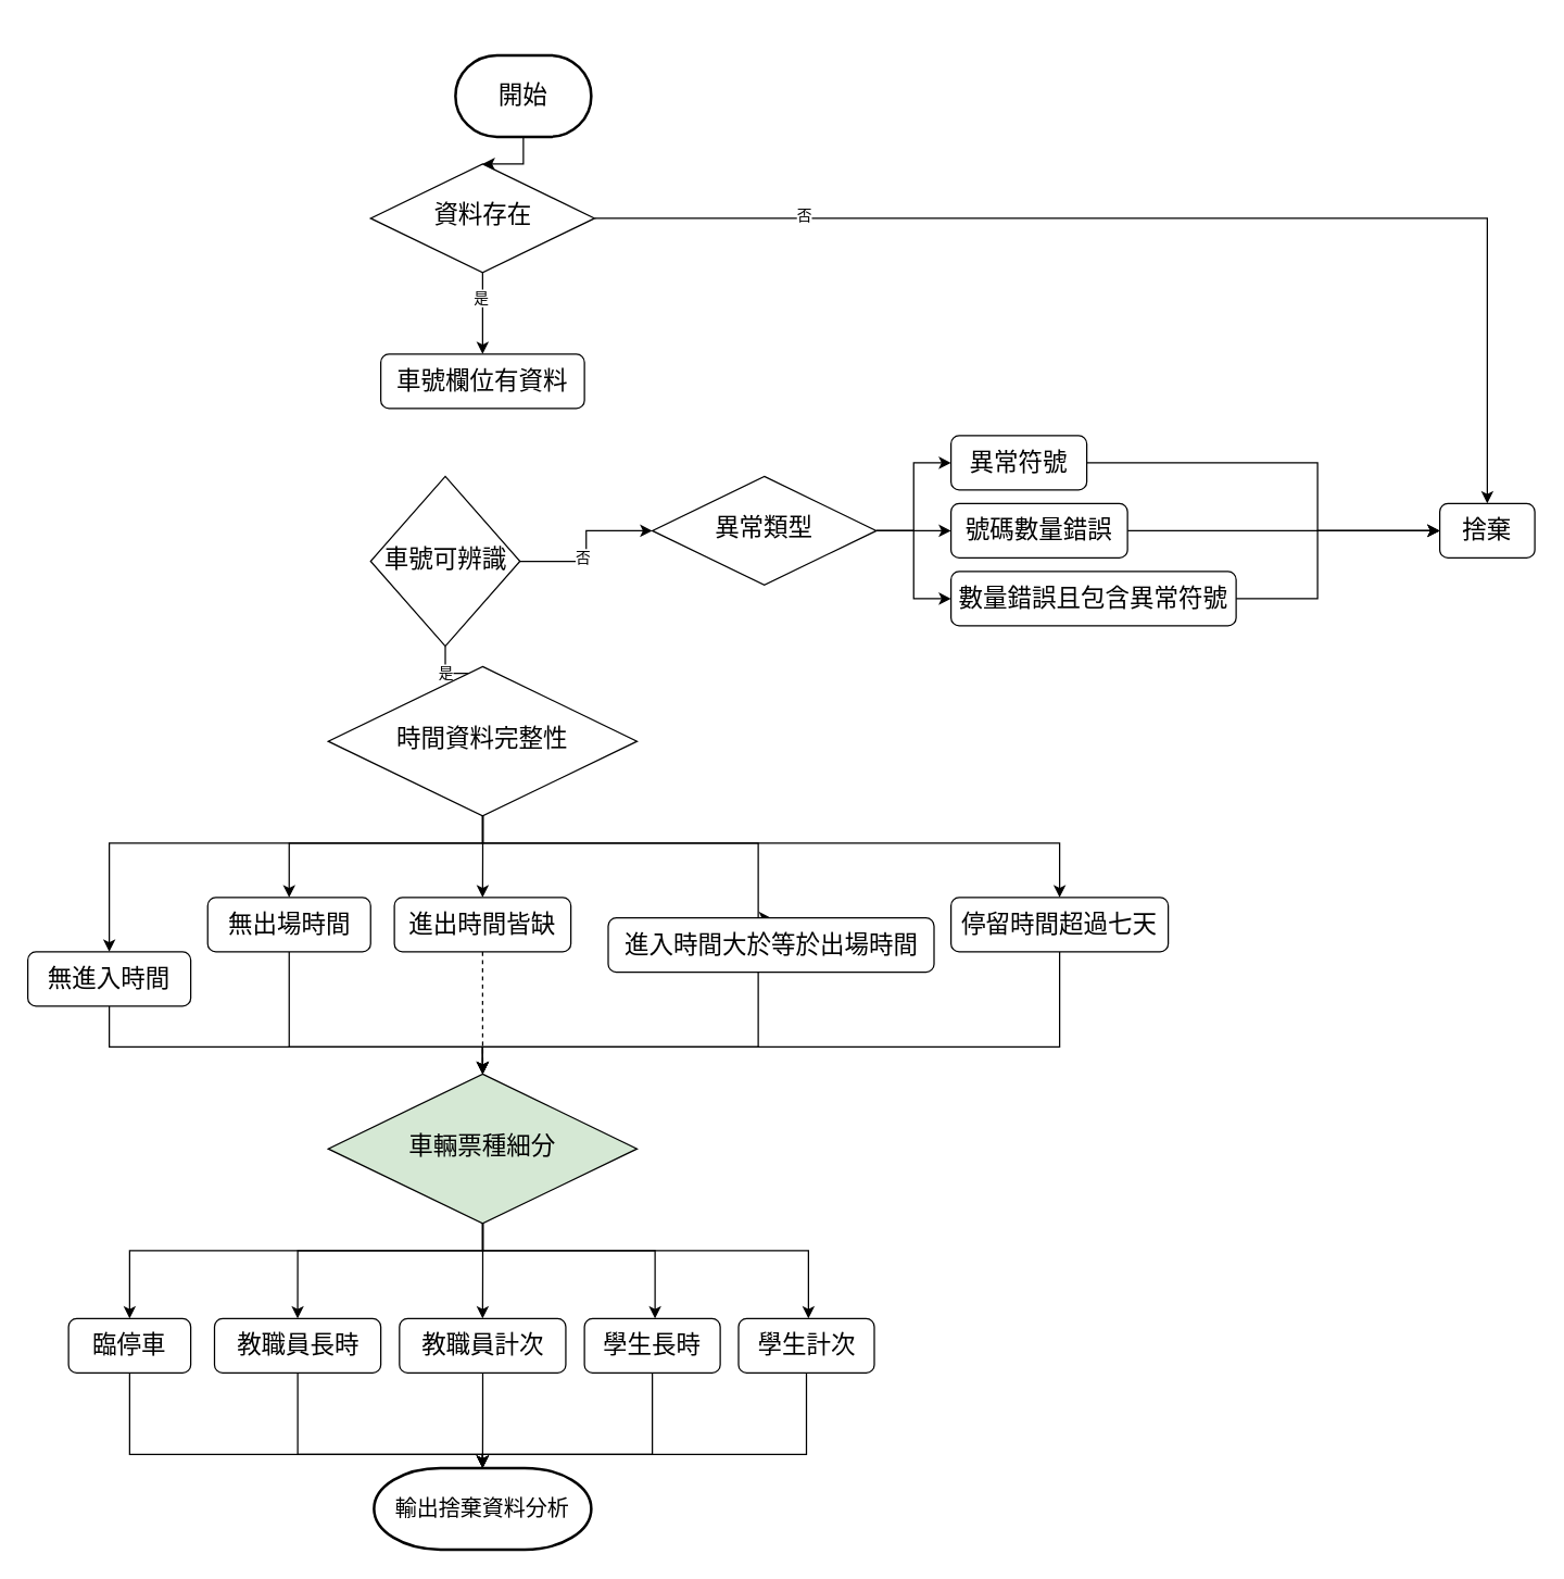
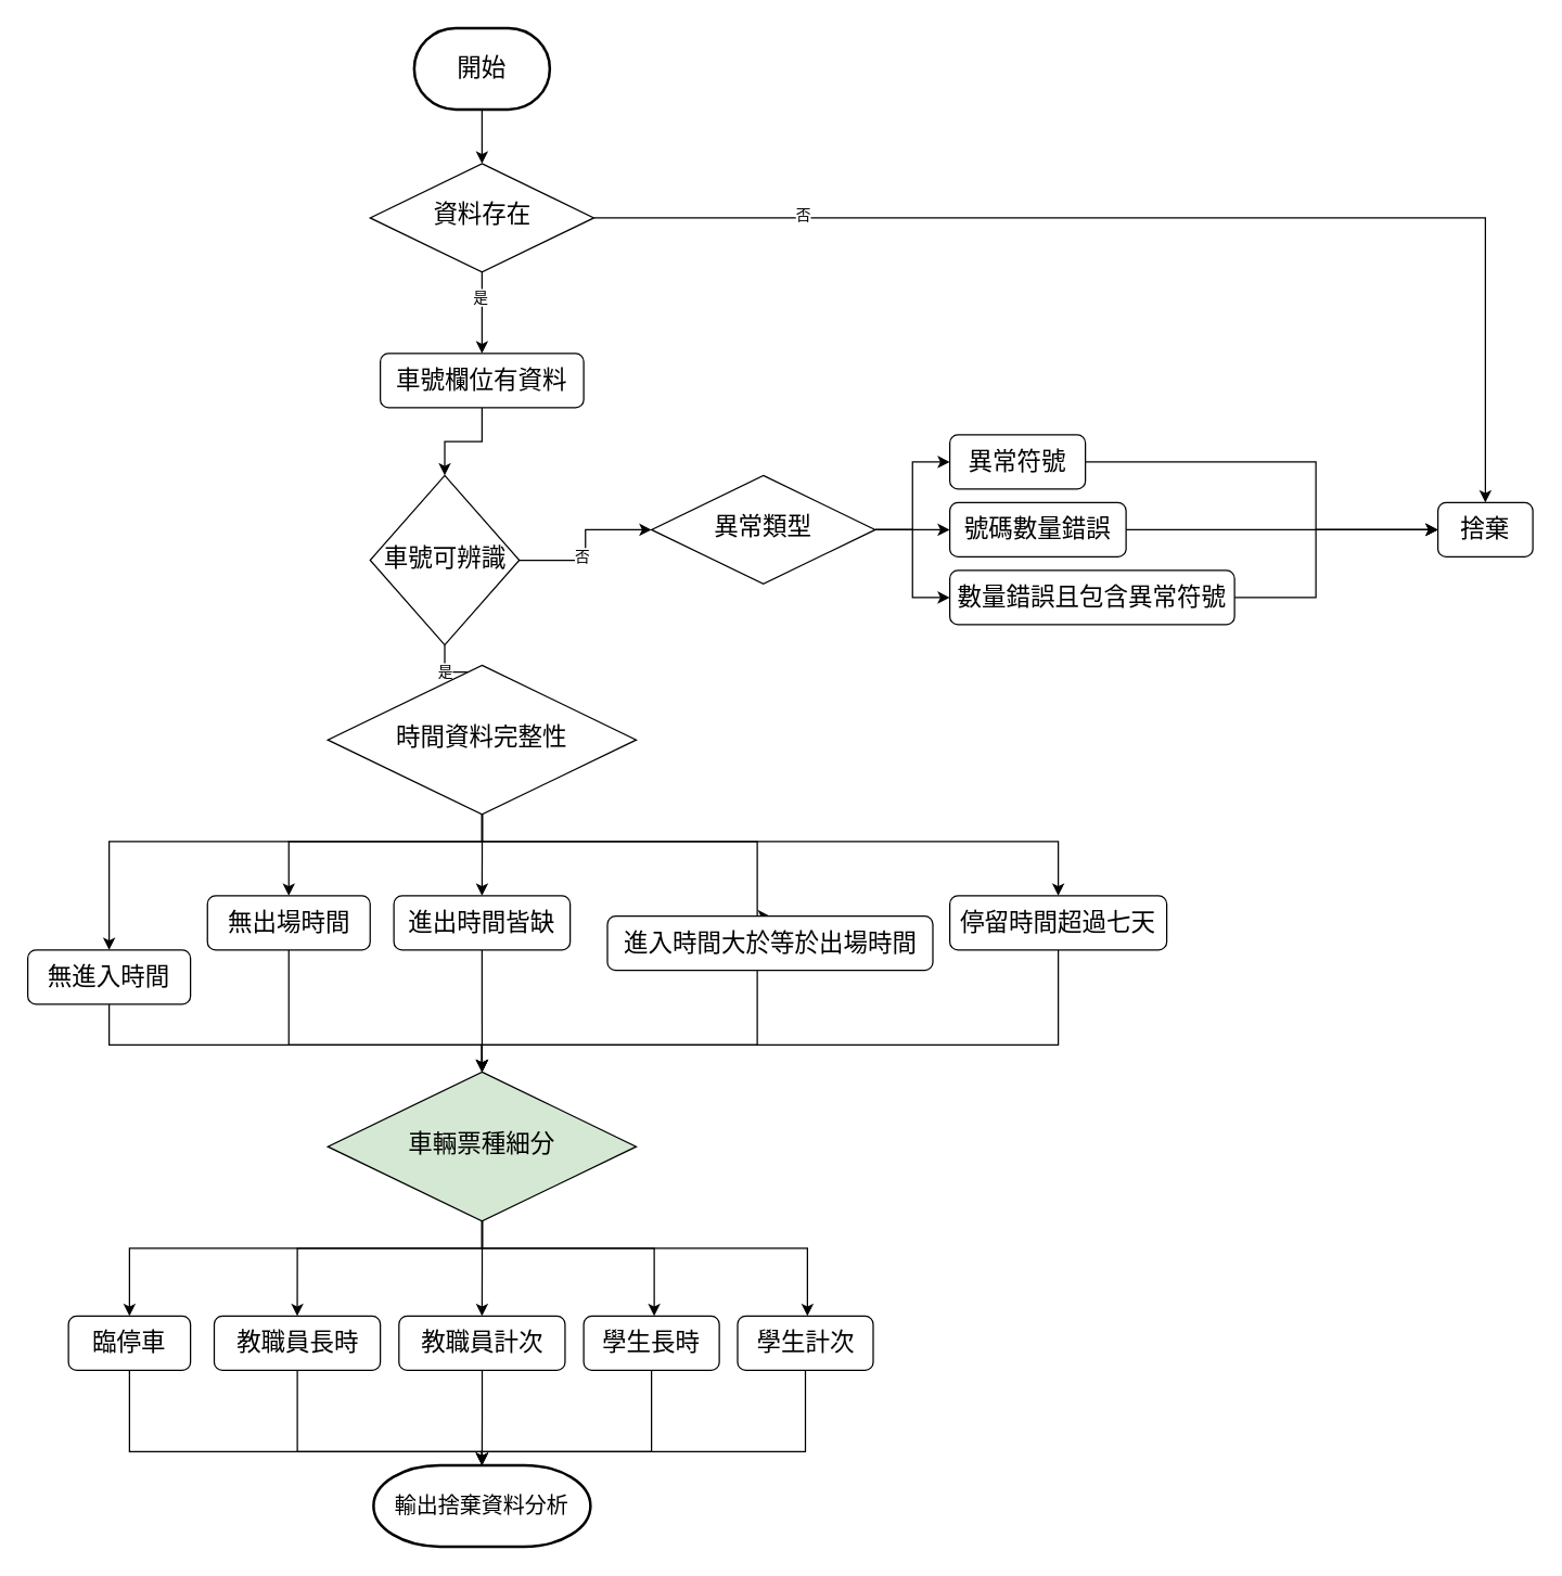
  <mxCell id="0" />
  <mxCell id="1" parent="0" />
  <mxCell id="2" style="edgeStyle=orthogonalEdgeStyle;rounded=0;orthogonalLoop=1;jettySize=auto;html=1;" edge="1" parent="1" source="6" target="7"><mxGeometry relative="1" as="geometry"><mxPoint x="480" y="160" as="targetPoint" /></mxGeometry></mxCell>
  <mxCell id="3" value="否" style="edgeLabel;html=1;align=center;verticalAlign=middle;resizable=0;points=[];" vertex="1" connectable="0" parent="2"><mxGeometry x="-0.647" y="3" relative="1" as="geometry"><mxPoint x="1" as="offset" /></mxGeometry></mxCell>
  <mxCell id="4" style="edgeStyle=orthogonalEdgeStyle;rounded=0;orthogonalLoop=1;jettySize=auto;html=1;entryX=0.5;entryY=0;entryDx=0;entryDy=0;" edge="1" parent="1" source="6" target="9"><mxGeometry relative="1" as="geometry" /></mxCell>
  <mxCell id="5" value="是" style="edgeLabel;html=1;align=center;verticalAlign=middle;resizable=0;points=[];" vertex="1" connectable="0" parent="4"><mxGeometry x="-0.4" y="-2" relative="1" as="geometry"><mxPoint as="offset" /></mxGeometry></mxCell>
  <mxCell id="6" value="&lt;font style=&quot;font-size: 18px;&quot;&gt;資料存在&lt;/font&gt;" style="rhombus;whiteSpace=wrap;html=1;shadow=0;fontFamily=Helvetica;fontSize=12;align=center;strokeWidth=1;spacing=6;spacingTop=-4;" vertex="1" parent="1"><mxGeometry x="272.5" y="120" width="165" height="80" as="geometry" /></mxCell>
  <mxCell id="7" value="&lt;font style=&quot;font-size: 18px;&quot;&gt;捨棄&lt;/font&gt;" style="rounded=1;whiteSpace=wrap;html=1;" vertex="1" parent="1"><mxGeometry x="1060" y="370" width="70" height="40" as="geometry" /></mxCell>
+ <mxCell id="8" style="edgeStyle=orthogonalEdgeStyle;rounded=0;orthogonalLoop=1;jettySize=auto;html=1;entryX=0.5;entryY=0;entryDx=0;entryDy=0;" edge="1" parent="1" source="9" target="14"><mxGeometry relative="1" as="geometry" /></mxCell>
  <mxCell id="9" value="&lt;font style=&quot;font-size: 18px;&quot;&gt;車號欄位有資料&lt;/font&gt;" style="rounded=1;whiteSpace=wrap;html=1;" vertex="1" parent="1"><mxGeometry x="280" y="260" width="150" height="40" as="geometry" /></mxCell>
  <mxCell id="10" style="edgeStyle=orthogonalEdgeStyle;rounded=0;orthogonalLoop=1;jettySize=auto;html=1;entryX=0;entryY=0.5;entryDx=0;entryDy=0;" edge="1" parent="1" source="14" target="18"><mxGeometry relative="1" as="geometry" /></mxCell>
  <mxCell id="11" value="否" style="edgeLabel;html=1;align=center;verticalAlign=middle;resizable=0;points=[];" vertex="1" connectable="0" parent="10"><mxGeometry x="-0.129" y="3" relative="1" as="geometry"><mxPoint as="offset" /></mxGeometry></mxCell>
  <mxCell id="12" style="edgeStyle=orthogonalEdgeStyle;rounded=0;orthogonalLoop=1;jettySize=auto;html=1;entryX=0.5;entryY=0;entryDx=0;entryDy=0;" edge="1" parent="1" source="14" target="30"><mxGeometry relative="1" as="geometry" /></mxCell>
  <mxCell id="13" value="是" style="edgeLabel;html=1;align=center;verticalAlign=middle;resizable=0;points=[];" vertex="1" connectable="0" parent="12"><mxGeometry x="-0.286" relative="1" as="geometry"><mxPoint as="offset" /></mxGeometry></mxCell>
  <mxCell id="14" value="&lt;font style=&quot;font-size: 18px;&quot;&gt;車號可辨識&lt;/font&gt;" style="rhombus;whiteSpace=wrap;html=1;shadow=0;fontFamily=Helvetica;fontSize=12;align=center;strokeWidth=1;spacing=6;spacingTop=-4;" vertex="1" parent="1"><mxGeometry x="272.5" y="350" width="110" height="125" as="geometry" /></mxCell>
  <mxCell id="15" style="edgeStyle=orthogonalEdgeStyle;rounded=0;orthogonalLoop=1;jettySize=auto;html=1;entryX=0;entryY=0.5;entryDx=0;entryDy=0;" edge="1" parent="1" source="18" target="22"><mxGeometry relative="1" as="geometry" /></mxCell>
  <mxCell id="16" style="edgeStyle=orthogonalEdgeStyle;rounded=0;orthogonalLoop=1;jettySize=auto;html=1;entryX=0;entryY=0.5;entryDx=0;entryDy=0;" edge="1" parent="1" source="18" target="20"><mxGeometry relative="1" as="geometry" /></mxCell>
  <mxCell id="17" style="edgeStyle=orthogonalEdgeStyle;rounded=0;orthogonalLoop=1;jettySize=auto;html=1;entryX=0;entryY=0.5;entryDx=0;entryDy=0;" edge="1" parent="1" source="18" target="24"><mxGeometry relative="1" as="geometry" /></mxCell>
  <mxCell id="18" value="&lt;font style=&quot;font-size: 18px;&quot;&gt;異常類型&lt;/font&gt;" style="rhombus;whiteSpace=wrap;html=1;shadow=0;fontFamily=Helvetica;fontSize=12;align=center;strokeWidth=1;spacing=6;spacingTop=-4;" vertex="1" parent="1"><mxGeometry x="480" y="350" width="165" height="80" as="geometry" /></mxCell>
  <mxCell id="19" style="edgeStyle=orthogonalEdgeStyle;rounded=0;orthogonalLoop=1;jettySize=auto;html=1;entryX=0;entryY=0.5;entryDx=0;entryDy=0;" edge="1" parent="1" source="20" target="7"><mxGeometry relative="1" as="geometry"><Array as="points"><mxPoint x="970" y="340" /><mxPoint x="970" y="390" /></Array></mxGeometry></mxCell>
  <mxCell id="20" value="&lt;font style=&quot;font-size: 18px;&quot;&gt;異常符號&lt;/font&gt;" style="rounded=1;whiteSpace=wrap;html=1;" vertex="1" parent="1"><mxGeometry x="700" y="320" width="100" height="40" as="geometry" /></mxCell>
  <mxCell id="21" style="edgeStyle=orthogonalEdgeStyle;rounded=0;orthogonalLoop=1;jettySize=auto;html=1;entryX=0;entryY=0.5;entryDx=0;entryDy=0;" edge="1" parent="1" source="22" target="7"><mxGeometry relative="1" as="geometry" /></mxCell>
  <mxCell id="22" value="&lt;font style=&quot;font-size: 18px;&quot;&gt;號碼數量錯誤&lt;/font&gt;" style="rounded=1;whiteSpace=wrap;html=1;" vertex="1" parent="1"><mxGeometry x="700" y="370" width="130" height="40" as="geometry" /></mxCell>
  <mxCell id="23" style="edgeStyle=orthogonalEdgeStyle;rounded=0;orthogonalLoop=1;jettySize=auto;html=1;entryX=0;entryY=0.5;entryDx=0;entryDy=0;" edge="1" parent="1" source="24" target="7"><mxGeometry relative="1" as="geometry"><Array as="points"><mxPoint x="970" y="440" /><mxPoint x="970" y="390" /></Array></mxGeometry></mxCell>
  <mxCell id="24" value="&lt;font style=&quot;font-size: 18px;&quot;&gt;數量錯誤且包含異常符號&lt;/font&gt;" style="rounded=1;whiteSpace=wrap;html=1;" vertex="1" parent="1"><mxGeometry x="700" y="420" width="210" height="40" as="geometry" /></mxCell>
  <mxCell id="25" style="edgeStyle=orthogonalEdgeStyle;rounded=0;orthogonalLoop=1;jettySize=auto;html=1;entryX=0.5;entryY=0;entryDx=0;entryDy=0;" edge="1" parent="1" source="30" target="38"><mxGeometry relative="1" as="geometry"><Array as="points"><mxPoint x="355" y="620" /><mxPoint x="558" y="620" /></Array></mxGeometry></mxCell>
  <mxCell id="26" style="edgeStyle=orthogonalEdgeStyle;rounded=0;orthogonalLoop=1;jettySize=auto;html=1;entryX=0.5;entryY=0;entryDx=0;entryDy=0;" edge="1" parent="1" source="30" target="36"><mxGeometry relative="1" as="geometry" /></mxCell>
  <mxCell id="27" style="edgeStyle=orthogonalEdgeStyle;rounded=0;orthogonalLoop=1;jettySize=auto;html=1;entryX=0.5;entryY=0;entryDx=0;entryDy=0;" edge="1" parent="1" source="30" target="34"><mxGeometry relative="1" as="geometry"><Array as="points"><mxPoint x="355" y="620" /><mxPoint x="213" y="620" /></Array></mxGeometry></mxCell>
  <mxCell id="28" style="edgeStyle=orthogonalEdgeStyle;rounded=0;orthogonalLoop=1;jettySize=auto;html=1;entryX=0.5;entryY=0;entryDx=0;entryDy=0;" edge="1" parent="1" source="30" target="32"><mxGeometry relative="1" as="geometry"><Array as="points"><mxPoint x="355" y="620" /><mxPoint x="80" y="620" /></Array></mxGeometry></mxCell>
  <mxCell id="29" style="edgeStyle=orthogonalEdgeStyle;rounded=0;orthogonalLoop=1;jettySize=auto;html=1;" edge="1" parent="1" source="30" target="40"><mxGeometry relative="1" as="geometry"><Array as="points"><mxPoint x="355" y="620" /><mxPoint x="780" y="620" /></Array></mxGeometry></mxCell>
  <mxCell id="30" value="&lt;font style=&quot;font-size: 18px;&quot;&gt;時間資料完整性&lt;/font&gt;" style="rhombus;whiteSpace=wrap;html=1;shadow=0;fontFamily=Helvetica;fontSize=12;align=center;strokeWidth=1;spacing=6;spacingTop=-4;" vertex="1" parent="1"><mxGeometry x="241.25" y="490" width="227.5" height="110" as="geometry" /></mxCell>
  <mxCell id="31" style="edgeStyle=orthogonalEdgeStyle;rounded=0;orthogonalLoop=1;jettySize=auto;html=1;entryX=0.5;entryY=0;entryDx=0;entryDy=0;" edge="1" parent="1" source="32" target="46"><mxGeometry relative="1" as="geometry"><Array as="points"><mxPoint x="80" y="770" /><mxPoint x="355" y="770" /></Array></mxGeometry></mxCell>
  <mxCell id="32" value="&lt;span style=&quot;font-size: 18px;&quot;&gt;無進入時間&lt;/span&gt;" style="rounded=1;whiteSpace=wrap;html=1;" vertex="1" parent="1"><mxGeometry x="20" y="700" width="120" height="40" as="geometry" /></mxCell>
  <mxCell id="33" style="edgeStyle=orthogonalEdgeStyle;rounded=0;orthogonalLoop=1;jettySize=auto;html=1;" edge="1" parent="1" source="34" target="46"><mxGeometry relative="1" as="geometry"><Array as="points"><mxPoint x="213" y="770" /><mxPoint x="355" y="770" /></Array></mxGeometry></mxCell>
  <mxCell id="34" value="&lt;span style=&quot;font-size: 18px;&quot;&gt;無出場時間&lt;/span&gt;" style="rounded=1;whiteSpace=wrap;html=1;" vertex="1" parent="1"><mxGeometry x="152.5" y="660" width="120" height="40" as="geometry" /></mxCell>
- <mxCell id="35" style="edgeStyle=orthogonalEdgeStyle;rounded=0;orthogonalLoop=1;jettySize=auto;html=1;dashed=1;" edge="1" parent="1" source="36" target="46"><mxGeometry relative="1" as="geometry" /></mxCell>
+ <mxCell id="35" style="edgeStyle=orthogonalEdgeStyle;rounded=0;orthogonalLoop=1;jettySize=auto;html=1;" edge="1" parent="1" source="36" target="46"><mxGeometry relative="1" as="geometry" /></mxCell>
  <mxCell id="36" value="&lt;span style=&quot;font-size: 18px;&quot;&gt;進出時間皆缺&lt;/span&gt;" style="rounded=1;whiteSpace=wrap;html=1;" vertex="1" parent="1"><mxGeometry x="290" y="660" width="130" height="40" as="geometry" /></mxCell>
  <mxCell id="37" style="edgeStyle=orthogonalEdgeStyle;rounded=0;orthogonalLoop=1;jettySize=auto;html=1;entryX=0.5;entryY=0;entryDx=0;entryDy=0;" edge="1" parent="1" source="38" target="46"><mxGeometry relative="1" as="geometry"><Array as="points"><mxPoint x="558" y="770" /><mxPoint x="355" y="770" /></Array></mxGeometry></mxCell>
  <mxCell id="38" value="&lt;span style=&quot;font-size: 18px;&quot;&gt;進入時間大於等於出場時間&lt;/span&gt;" style="rounded=1;whiteSpace=wrap;html=1;" vertex="1" parent="1"><mxGeometry x="447.5" y="675" width="240" height="40" as="geometry" /></mxCell>
  <mxCell id="39" style="edgeStyle=orthogonalEdgeStyle;rounded=0;orthogonalLoop=1;jettySize=auto;html=1;entryX=0.5;entryY=0;entryDx=0;entryDy=0;" edge="1" parent="1" source="40" target="46"><mxGeometry relative="1" as="geometry"><Array as="points"><mxPoint x="780" y="770" /><mxPoint x="355" y="770" /></Array></mxGeometry></mxCell>
  <mxCell id="40" value="&lt;span style=&quot;font-size: 18px;&quot;&gt;停留時間超過七天&lt;/span&gt;" style="rounded=1;whiteSpace=wrap;html=1;" vertex="1" parent="1"><mxGeometry x="700" y="660" width="160" height="40" as="geometry" /></mxCell>
  <mxCell id="41" style="edgeStyle=orthogonalEdgeStyle;rounded=0;orthogonalLoop=1;jettySize=auto;html=1;entryX=0.5;entryY=0;entryDx=0;entryDy=0;" edge="1" parent="1" source="46" target="47"><mxGeometry relative="1" as="geometry"><Array as="points"><mxPoint x="355" y="920" /><mxPoint x="95" y="920" /></Array></mxGeometry></mxCell>
  <mxCell id="42" style="edgeStyle=orthogonalEdgeStyle;rounded=0;orthogonalLoop=1;jettySize=auto;html=1;entryX=0.5;entryY=0;entryDx=0;entryDy=0;" edge="1" parent="1" source="46" target="49"><mxGeometry relative="1" as="geometry" /></mxCell>
  <mxCell id="43" style="edgeStyle=orthogonalEdgeStyle;rounded=0;orthogonalLoop=1;jettySize=auto;html=1;" edge="1" parent="1" source="46" target="50"><mxGeometry relative="1" as="geometry"><Array as="points"><mxPoint x="355" y="920" /><mxPoint x="482" y="920" /></Array></mxGeometry></mxCell>
  <mxCell id="44" style="edgeStyle=orthogonalEdgeStyle;rounded=0;orthogonalLoop=1;jettySize=auto;html=1;" edge="1" parent="1" source="46" target="51"><mxGeometry relative="1" as="geometry"><Array as="points"><mxPoint x="355" y="920" /><mxPoint x="595" y="920" /></Array></mxGeometry></mxCell>
  <mxCell id="45" style="edgeStyle=orthogonalEdgeStyle;rounded=0;orthogonalLoop=1;jettySize=auto;html=1;entryX=0.5;entryY=0;entryDx=0;entryDy=0;" edge="1" parent="1" source="46" target="48"><mxGeometry relative="1" as="geometry"><Array as="points"><mxPoint x="355" y="920" /><mxPoint x="219" y="920" /></Array></mxGeometry></mxCell>
  <mxCell id="46" value="&lt;font style=&quot;font-size: 18px;&quot;&gt;車輛票種細分&lt;/font&gt;" style="rhombus;whiteSpace=wrap;html=1;shadow=0;fontFamily=Helvetica;fontSize=12;align=center;strokeWidth=1;spacing=6;spacingTop=-4;fillColor=#d5e8d4;" vertex="1" parent="1"><mxGeometry x="241.25" y="790" width="227.5" height="110" as="geometry" /></mxCell>
  <mxCell id="47" value="&lt;span style=&quot;font-size: 18px;&quot;&gt;臨停車&lt;/span&gt;" style="rounded=1;whiteSpace=wrap;html=1;" vertex="1" parent="1"><mxGeometry x="50" y="970" width="90" height="40" as="geometry" /></mxCell>
  <mxCell id="48" value="&lt;span style=&quot;font-size: 18px;&quot;&gt;教職員長時&lt;/span&gt;" style="rounded=1;whiteSpace=wrap;html=1;" vertex="1" parent="1"><mxGeometry x="157.5" y="970" width="122.5" height="40" as="geometry" /></mxCell>
  <mxCell id="49" value="&lt;span style=&quot;font-size: 18px;&quot;&gt;教職員計次&lt;/span&gt;" style="rounded=1;whiteSpace=wrap;html=1;" vertex="1" parent="1"><mxGeometry x="293.75" y="970" width="122.5" height="40" as="geometry" /></mxCell>
  <mxCell id="50" value="&lt;span style=&quot;font-size: 18px;&quot;&gt;學生長時&lt;/span&gt;" style="rounded=1;whiteSpace=wrap;html=1;" vertex="1" parent="1"><mxGeometry x="430" y="970" width="100" height="40" as="geometry" /></mxCell>
  <mxCell id="51" value="&lt;span style=&quot;font-size: 18px;&quot;&gt;學生計次&lt;/span&gt;" style="rounded=1;whiteSpace=wrap;html=1;" vertex="1" parent="1"><mxGeometry x="543.5" y="970" width="100" height="40" as="geometry" /></mxCell>
  <mxCell id="52" value="&lt;font size=&quot;3&quot;&gt;輸出捨棄資料分析&lt;/font&gt;" style="strokeWidth=2;html=1;shape=mxgraph.flowchart.terminator;whiteSpace=wrap;" vertex="1" parent="1"><mxGeometry x="275" y="1080" width="160" height="60" as="geometry" /></mxCell>
  <mxCell id="53" style="edgeStyle=orthogonalEdgeStyle;rounded=0;orthogonalLoop=1;jettySize=auto;html=1;entryX=0.5;entryY=0;entryDx=0;entryDy=0;entryPerimeter=0;" edge="1" parent="1" source="49" target="52"><mxGeometry relative="1" as="geometry" /></mxCell>
  <mxCell id="54" style="edgeStyle=orthogonalEdgeStyle;rounded=0;orthogonalLoop=1;jettySize=auto;html=1;entryX=0.5;entryY=0;entryDx=0;entryDy=0;entryPerimeter=0;" edge="1" parent="1" source="50" target="52"><mxGeometry relative="1" as="geometry"><Array as="points"><mxPoint x="480" y="1070" /><mxPoint x="355" y="1070" /></Array></mxGeometry></mxCell>
  <mxCell id="55" style="edgeStyle=orthogonalEdgeStyle;rounded=0;orthogonalLoop=1;jettySize=auto;html=1;entryX=0.5;entryY=0;entryDx=0;entryDy=0;entryPerimeter=0;" edge="1" parent="1" source="51" target="52"><mxGeometry relative="1" as="geometry"><Array as="points"><mxPoint x="594" y="1070" /><mxPoint x="355" y="1070" /></Array></mxGeometry></mxCell>
  <mxCell id="56" style="edgeStyle=orthogonalEdgeStyle;rounded=0;orthogonalLoop=1;jettySize=auto;html=1;entryX=0.5;entryY=0;entryDx=0;entryDy=0;entryPerimeter=0;" edge="1" parent="1" source="48" target="52"><mxGeometry relative="1" as="geometry"><Array as="points"><mxPoint x="219" y="1070" /><mxPoint x="355" y="1070" /></Array></mxGeometry></mxCell>
  <mxCell id="57" style="edgeStyle=orthogonalEdgeStyle;rounded=0;orthogonalLoop=1;jettySize=auto;html=1;entryX=0.5;entryY=0;entryDx=0;entryDy=0;entryPerimeter=0;" edge="1" parent="1" source="47" target="52"><mxGeometry relative="1" as="geometry"><Array as="points"><mxPoint x="95" y="1070" /><mxPoint x="355" y="1070" /></Array></mxGeometry></mxCell>
  <mxCell id="58" style="edgeStyle=orthogonalEdgeStyle;rounded=0;orthogonalLoop=1;jettySize=auto;html=1;" edge="1" parent="1" source="59" target="6"><mxGeometry relative="1" as="geometry" /></mxCell>
- <mxCell id="59" value="&lt;font style=&quot;font-size: 18px;&quot;&gt;開始&lt;/font&gt;" style="strokeWidth=2;html=1;shape=mxgraph.flowchart.terminator;whiteSpace=wrap;" vertex="1" parent="1"><mxGeometry x="335" y="40" width="100" height="60" as="geometry" /></mxCell>
+ <mxCell id="59" value="&lt;font style=&quot;font-size: 18px;&quot;&gt;開始&lt;/font&gt;" style="strokeWidth=2;html=1;shape=mxgraph.flowchart.terminator;whiteSpace=wrap;" vertex="1" parent="1"><mxGeometry x="305" y="20" width="100" height="60" as="geometry" /></mxCell>
